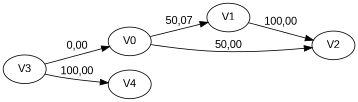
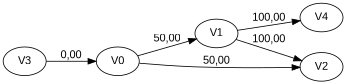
  strict digraph {
    fontname="Liberation Sans"
    rankdir=LR
    node [fontname="Liberation Sans"]
    edge [fontname="Liberation Sans"]
    V0
    V1
    V2
    V3
    V4
-   V0 -> V1 [label="50,07"]
+   V0 -> V1 [label="50,00"]
    V0 -> V2 [label="50,00"]
    V1 -> V2 [label="100,00"]
    V3 -> V0 [label="0,00"]
-   V3 -> V4 [label="100,00"]
+   V1 -> V4 [label="100,00"]
  }
